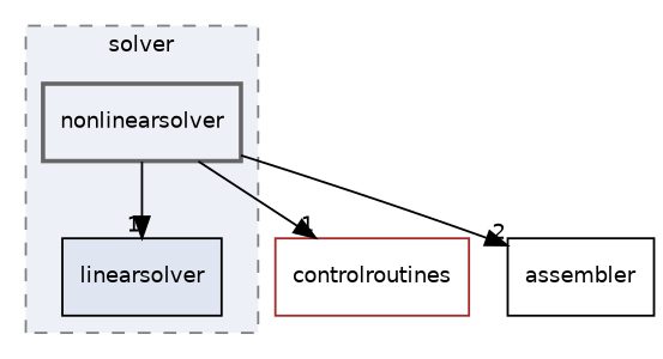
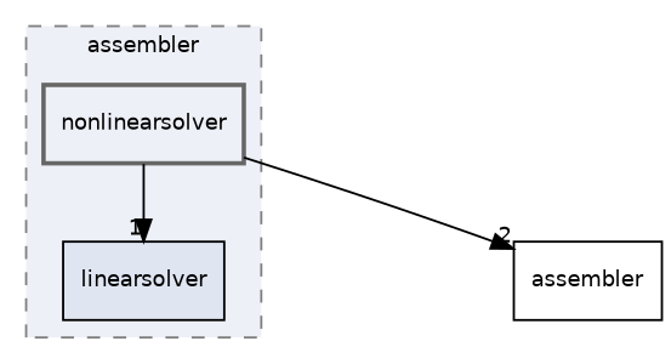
  digraph {
    compound=true
    node [color=black fillcolor="#edf0f7" fontname=Helvetica fontsize=10 shape=box]
    edge [fontname=Helvetica fontsize=10 headlabel=1 labeldistance=1.5 labelfontname=Helvetica labelfontsize=10]
    n1 [fillcolor="#dfe5f1" label=linearsolver style="filled,"]
    n2 [color=gray40 label=nonlinearsolver style="filled,bold,"]
-   n3 [color=brown label=controlroutines]
    n4 [label=assembler]
    subgraph cluster_1 {
      bgcolor="#edf0f7"
      fontname=Helvetica
      fontsize=10
-     label=solver
+     label=assembler
      pencolor=grey50
      style="filled,dashed,"
      n1
      n2
    }
    n2 -> n1
-   n2 -> n3
    n2 -> n4 [headlabel=2]
  }
